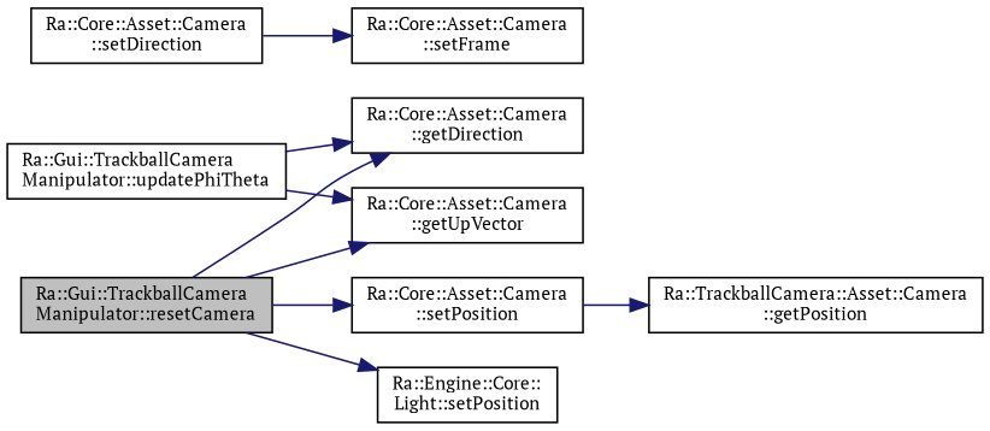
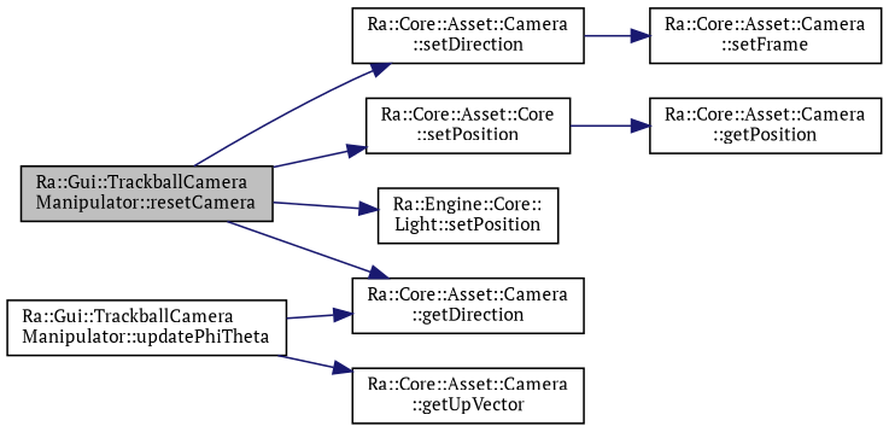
  digraph {
    fontname="PT Serif"
    rankdir=LR
    node [color=black fillcolor=white fontname="PT Serif" fontsize=10 shape=record style=filled]
    edge [color=midnightblue fontname="PT Serif" fontsize=10 labelfontname=Helvetica labelfontsize=10 style=solid]
    n1 [fillcolor=grey75 fontcolor=black height=0.2 label="Ra::Gui::TrackballCamera\lManipulator::resetCamera" width=0.4]
    n2 [height=0.2 label="Ra::Core::Asset::Camera\l::getDirection" width=0.4]
    n3 [height=0.2 label="Ra::Core::Asset::Camera\l::setDirection" width=0.4]
-   n4 [height=0.2 label="Ra::Core::Asset::Camera\l::setPosition" width=0.4]
+   n4 [height=0.2 label="Ra::Core::Asset::Core\l::setPosition" width=0.4]
    n5 [height=0.2 label="Ra::Engine::Core::\lLight::setPosition" width=0.4]
-   n6 [height=0.2 label="Ra::TrackballCamera::Asset::Camera\l::getPosition" width=0.4]
+   n6 [height=0.2 label="Ra::Core::Asset::Camera\l::getPosition" width=0.4]
    n7 [height=0.2 label="Ra::Core::Asset::Camera\l::setFrame" width=0.4]
    n8 [height=0.2 label="Ra::Gui::TrackballCamera\lManipulator::updatePhiTheta" width=0.4]
    n9 [height=0.2 label="Ra::Core::Asset::Camera\l::getUpVector" width=0.4]
    n1 -> n2
-   n1 -> n9
+   n1 -> n3
    n1 -> n4
    n1 -> n5
    n3 -> n7
    n4 -> n6
    n8 -> n2
    n8 -> n9
  }
